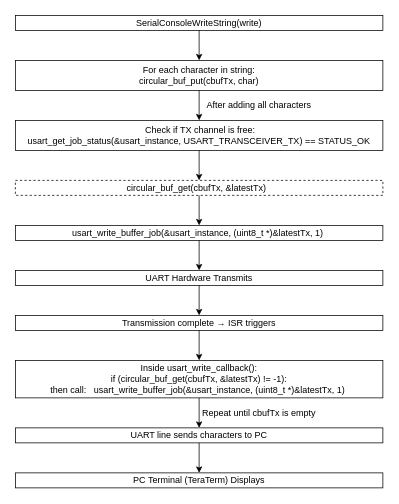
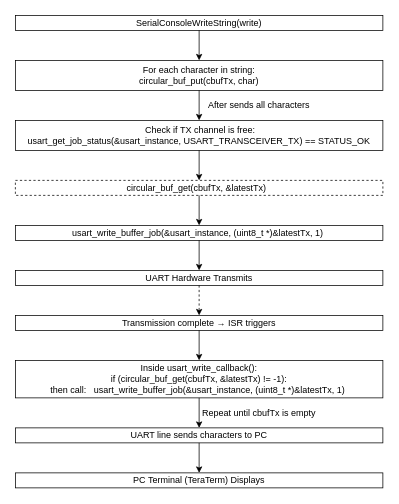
  <mxCell id="0" />
  <mxCell id="1" parent="0" />
  <mxCell id="2" value="SerialConsoleWriteString(write)" style="rounded=0;whiteSpace=wrap;html=1;" vertex="1" parent="1"><mxGeometry x="20" y="20" width="490" height="20" as="geometry" /></mxCell>
  <mxCell id="3" value="For each character in string:&lt;div&gt;circular_buf_put(cbufTx, char)&lt;/div&gt;" style="rounded=0;whiteSpace=wrap;html=1;" vertex="1" parent="1"><mxGeometry x="20" y="80" width="490" height="40" as="geometry" /></mxCell>
- <mxCell id="4" value="After adding all characters" style="text;html=1;align=center;verticalAlign=middle;whiteSpace=wrap;rounded=0;" vertex="1" parent="1"><mxGeometry x="260" y="130" width="170" height="20" as="geometry" /></mxCell>
+ <mxCell id="4" value="After sends all characters" style="text;html=1;align=center;verticalAlign=middle;whiteSpace=wrap;rounded=0;" vertex="1" parent="1"><mxGeometry x="260" y="130" width="170" height="20" as="geometry" /></mxCell>
  <mxCell id="5" value="&amp;nbsp;Check if TX channel is free:&lt;div&gt;&lt;div&gt;usart_get_job_status(&amp;amp;usart_instance,&amp;nbsp;&lt;span style=&quot;background-color: transparent; color: light-dark(rgb(0, 0, 0), rgb(255, 255, 255));&quot;&gt;USART_TRANSCEIVER_TX) == STATUS_OK&lt;/span&gt;&lt;/div&gt;&lt;/div&gt;" style="rounded=0;whiteSpace=wrap;html=1;" vertex="1" parent="1"><mxGeometry x="20" y="160" width="490" height="40" as="geometry" /></mxCell>
  <mxCell id="6" value="&lt;div&gt;circular_buf_get(cbufTx,&amp;nbsp;&lt;span style=&quot;background-color: transparent; color: light-dark(rgb(0, 0, 0), rgb(255, 255, 255));&quot;&gt;&amp;amp;latestTx)&amp;nbsp;&amp;nbsp;&lt;/span&gt;&lt;/div&gt;" style="rounded=0;whiteSpace=wrap;html=1;dashed=1;" vertex="1" parent="1"><mxGeometry x="20" y="240" width="490" height="20" as="geometry" /></mxCell>
  <mxCell id="7" value="&lt;div&gt;usart_write_buffer_job(&amp;amp;usart_instance,&lt;span style=&quot;background-color: transparent; color: light-dark(rgb(0, 0, 0), rgb(255, 255, 255));&quot;&gt;&amp;nbsp;(uint8_t *)&amp;amp;latestTx, 1)&amp;nbsp;&lt;/span&gt;&lt;/div&gt;" style="rounded=0;whiteSpace=wrap;html=1;" vertex="1" parent="1"><mxGeometry x="20" y="300" width="490" height="20" as="geometry" /></mxCell>
  <mxCell id="8" value="UART Hardware Transmits" style="rounded=0;whiteSpace=wrap;html=1;" vertex="1" parent="1"><mxGeometry x="20" y="360" width="490" height="20" as="geometry" /></mxCell>
  <mxCell id="9" value="Transmission complete → ISR triggers" style="rounded=0;whiteSpace=wrap;html=1;" vertex="1" parent="1"><mxGeometry x="20" y="420" width="490" height="20" as="geometry" /></mxCell>
  <mxCell id="10" value="Inside usart_write_callback():&lt;div&gt;if (circular_buf_get(cbufTx, &amp;amp;latestTx) != -1):&lt;/div&gt;&lt;div&gt;then call:&amp;nbsp; &amp;nbsp;usart_write_buffer_job(&amp;amp;usart_instance,&amp;nbsp;(uint8_t *)&amp;amp;latestTx, 1)&amp;nbsp;&lt;/div&gt;" style="rounded=0;whiteSpace=wrap;html=1;" vertex="1" parent="1"><mxGeometry x="20" y="480" width="490" height="50" as="geometry" /></mxCell>
  <mxCell id="11" value="Repeat until cbufTx is empty" style="text;html=1;align=center;verticalAlign=middle;whiteSpace=wrap;rounded=0;" vertex="1" parent="1"><mxGeometry x="260" y="540" width="170" height="20" as="geometry" /></mxCell>
  <mxCell id="12" value="UART line sends characters to PC" style="rounded=0;whiteSpace=wrap;html=1;" vertex="1" parent="1"><mxGeometry x="20" y="570" width="490" height="20" as="geometry" /></mxCell>
  <mxCell id="13" value="PC Terminal (TeraTerm) Displays" style="rounded=0;whiteSpace=wrap;html=1;" vertex="1" parent="1"><mxGeometry x="20" y="630" width="490" height="20" as="geometry" /></mxCell>
  <mxCell id="14" value="" style="endArrow=classic;html=1;rounded=0;exitX=0.5;exitY=1;exitDx=0;exitDy=0;entryX=0.5;entryY=0;entryDx=0;entryDy=0;" edge="1" parent="1" source="2" target="3"><mxGeometry width="50" height="50" relative="1" as="geometry"><mxPoint x="230" y="230" as="sourcePoint" /><mxPoint x="280" y="180" as="targetPoint" /></mxGeometry></mxCell>
  <mxCell id="15" value="" style="endArrow=classic;html=1;rounded=0;exitX=0.5;exitY=1;exitDx=0;exitDy=0;entryX=0.5;entryY=0;entryDx=0;entryDy=0;" edge="1" parent="1" source="3" target="5"><mxGeometry width="50" height="50" relative="1" as="geometry"><mxPoint x="230" y="310" as="sourcePoint" /><mxPoint x="270" y="160" as="targetPoint" /></mxGeometry></mxCell>
  <mxCell id="16" value="" style="endArrow=classic;html=1;rounded=0;exitX=0.5;exitY=1;exitDx=0;exitDy=0;" edge="1" parent="1" source="5" target="6"><mxGeometry width="50" height="50" relative="1" as="geometry"><mxPoint x="270" y="270" as="sourcePoint" /><mxPoint x="320" y="220" as="targetPoint" /></mxGeometry></mxCell>
  <mxCell id="17" value="" style="endArrow=classic;html=1;rounded=0;exitX=0.5;exitY=1;exitDx=0;exitDy=0;" edge="1" parent="1" source="6" target="7"><mxGeometry width="50" height="50" relative="1" as="geometry"><mxPoint x="270" y="340" as="sourcePoint" /><mxPoint x="320" y="290" as="targetPoint" /></mxGeometry></mxCell>
  <mxCell id="18" value="" style="endArrow=classic;html=1;rounded=0;exitX=0.5;exitY=1;exitDx=0;exitDy=0;" edge="1" parent="1" source="7" target="8"><mxGeometry width="50" height="50" relative="1" as="geometry"><mxPoint x="270" y="410" as="sourcePoint" /><mxPoint x="320" y="360" as="targetPoint" /></mxGeometry></mxCell>
- <mxCell id="19" value="" style="endArrow=classic;html=1;rounded=0;exitX=0.5;exitY=1;exitDx=0;exitDy=0;" edge="1" parent="1" source="8" target="9"><mxGeometry width="50" height="50" relative="1" as="geometry"><mxPoint x="270" y="450" as="sourcePoint" /><mxPoint x="320" y="400" as="targetPoint" /></mxGeometry></mxCell>
+ <mxCell id="19" value="" style="endArrow=classic;html=1;rounded=0;exitX=0.5;exitY=1;exitDx=0;exitDy=0;dashed=1;" edge="1" parent="1" source="8" target="9"><mxGeometry width="50" height="50" relative="1" as="geometry"><mxPoint x="270" y="450" as="sourcePoint" /><mxPoint x="320" y="400" as="targetPoint" /></mxGeometry></mxCell>
  <mxCell id="20" value="" style="endArrow=classic;html=1;rounded=0;exitX=0.5;exitY=1;exitDx=0;exitDy=0;" edge="1" parent="1" source="9" target="10"><mxGeometry width="50" height="50" relative="1" as="geometry"><mxPoint x="270" y="500" as="sourcePoint" /><mxPoint x="320" y="450" as="targetPoint" /></mxGeometry></mxCell>
  <mxCell id="21" value="" style="endArrow=classic;html=1;rounded=0;exitX=0.5;exitY=1;exitDx=0;exitDy=0;" edge="1" parent="1" source="10" target="12"><mxGeometry width="50" height="50" relative="1" as="geometry"><mxPoint x="270" y="580" as="sourcePoint" /><mxPoint x="320" y="530" as="targetPoint" /></mxGeometry></mxCell>
  <mxCell id="22" value="" style="endArrow=classic;html=1;rounded=0;exitX=0.5;exitY=1;exitDx=0;exitDy=0;entryX=0.5;entryY=0;entryDx=0;entryDy=0;" edge="1" parent="1" source="12" target="13"><mxGeometry width="50" height="50" relative="1" as="geometry"><mxPoint x="270" y="640" as="sourcePoint" /><mxPoint x="320" y="590" as="targetPoint" /></mxGeometry></mxCell>
